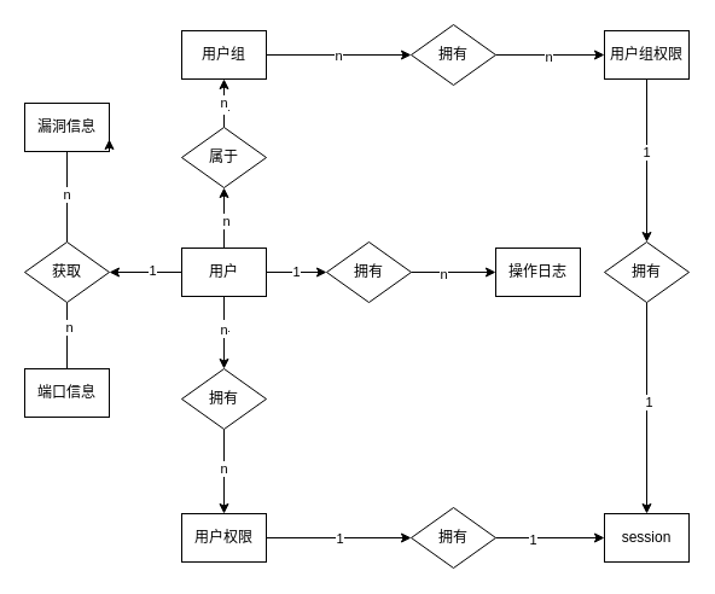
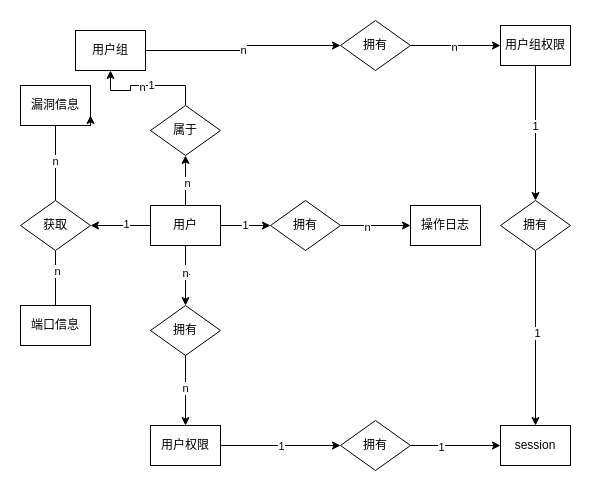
  <mxCell id="0" />
  <mxCell id="1" parent="0" />
  <mxCell id="2" style="edgeStyle=orthogonalEdgeStyle;rounded=0;orthogonalLoop=1;jettySize=auto;html=1;exitX=0.5;exitY=0;exitDx=0;exitDy=0;entryX=0.5;entryY=1;entryDx=0;entryDy=0;" edge="1" parent="1" source="11" target="29"><mxGeometry relative="1" as="geometry" /></mxCell>
  <mxCell id="3" value="n" style="edgeLabel;html=1;align=center;verticalAlign=middle;resizable=0;points=[];" vertex="1" connectable="0" parent="2"><mxGeometry x="-0.069" y="-1" relative="1" as="geometry"><mxPoint as="offset" /></mxGeometry></mxCell>
  <mxCell id="4" style="edgeStyle=orthogonalEdgeStyle;rounded=0;orthogonalLoop=1;jettySize=auto;html=1;exitX=0.5;exitY=1;exitDx=0;exitDy=0;" edge="1" parent="1" source="11" target="35"><mxGeometry relative="1" as="geometry" /></mxCell>
  <mxCell id="5" value="1" style="edgeLabel;html=1;align=center;verticalAlign=middle;resizable=0;points=[];" vertex="1" connectable="0" parent="4"><mxGeometry x="-0.176" y="1" relative="1" as="geometry"><mxPoint as="offset" /></mxGeometry></mxCell>
  <mxCell id="6" value="n" style="edgeLabel;html=1;align=center;verticalAlign=middle;resizable=0;points=[];" vertex="1" connectable="0" parent="4"><mxGeometry x="-0.11" y="-1" relative="1" as="geometry"><mxPoint as="offset" /></mxGeometry></mxCell>
  <mxCell id="7" style="edgeStyle=orthogonalEdgeStyle;rounded=0;orthogonalLoop=1;jettySize=auto;html=1;exitX=1;exitY=0.5;exitDx=0;exitDy=0;" edge="1" parent="1" source="11" target="38"><mxGeometry relative="1" as="geometry" /></mxCell>
  <mxCell id="8" value="1" style="edgeLabel;html=1;align=center;verticalAlign=middle;resizable=0;points=[];" vertex="1" connectable="0" parent="7"><mxGeometry x="-0.038" y="1" relative="1" as="geometry"><mxPoint as="offset" /></mxGeometry></mxCell>
  <mxCell id="9" style="edgeStyle=orthogonalEdgeStyle;rounded=0;orthogonalLoop=1;jettySize=auto;html=1;exitX=0;exitY=0.5;exitDx=0;exitDy=0;entryX=1;entryY=0.5;entryDx=0;entryDy=0;" edge="1" parent="1" source="11" target="49"><mxGeometry relative="1" as="geometry" /></mxCell>
  <mxCell id="10" value="1" style="edgeLabel;html=1;align=center;verticalAlign=middle;resizable=0;points=[];" vertex="1" connectable="0" parent="9"><mxGeometry x="-0.162" y="-2" relative="1" as="geometry"><mxPoint as="offset" /></mxGeometry></mxCell>
  <mxCell id="11" value="用户" style="rounded=0;whiteSpace=wrap;html=1;" vertex="1" parent="1"><mxGeometry x="150" y="205" width="70" height="40" as="geometry" /></mxCell>
  <mxCell id="12" style="edgeStyle=orthogonalEdgeStyle;rounded=0;orthogonalLoop=1;jettySize=auto;html=1;exitX=1;exitY=0.5;exitDx=0;exitDy=0;entryX=0;entryY=0.5;entryDx=0;entryDy=0;" edge="1" parent="1" source="14" target="32"><mxGeometry relative="1" as="geometry" /></mxCell>
  <mxCell id="13" value="n" style="edgeLabel;html=1;align=center;verticalAlign=middle;resizable=0;points=[];" vertex="1" connectable="0" parent="12"><mxGeometry x="-0.019" relative="1" as="geometry"><mxPoint as="offset" /></mxGeometry></mxCell>
- <mxCell id="14" value="用户组" style="rounded=0;whiteSpace=wrap;html=1;" vertex="1" parent="1"><mxGeometry x="150" y="25" width="70" height="40" as="geometry" /></mxCell>
+ <mxCell id="14" value="用户组" style="rounded=0;whiteSpace=wrap;html=1;" vertex="1" parent="1"><mxGeometry x="75" y="30" width="70" height="40" as="geometry" /></mxCell>
  <mxCell id="15" value="漏洞信息" style="rounded=0;whiteSpace=wrap;html=1;" vertex="1" parent="1"><mxGeometry x="20" y="85" width="70" height="40" as="geometry" /></mxCell>
  <mxCell id="16" style="edgeStyle=orthogonalEdgeStyle;rounded=0;orthogonalLoop=1;jettySize=auto;html=1;exitX=0.5;exitY=1;exitDx=0;exitDy=0;entryX=0.5;entryY=0;entryDx=0;entryDy=0;" edge="1" parent="1" source="18" target="44"><mxGeometry relative="1" as="geometry"><mxPoint x="535" y="265" as="targetPoint" /></mxGeometry></mxCell>
  <mxCell id="17" value="1" style="edgeLabel;html=1;align=center;verticalAlign=middle;resizable=0;points=[];" vertex="1" connectable="0" parent="16"><mxGeometry x="-0.116" y="-1" relative="1" as="geometry"><mxPoint as="offset" /></mxGeometry></mxCell>
  <mxCell id="18" value="用户组权限" style="rounded=0;whiteSpace=wrap;html=1;" vertex="1" parent="1"><mxGeometry x="500" y="25" width="70" height="40" as="geometry" /></mxCell>
  <mxCell id="19" style="edgeStyle=orthogonalEdgeStyle;rounded=0;orthogonalLoop=1;jettySize=auto;html=1;exitX=1;exitY=0.5;exitDx=0;exitDy=0;entryX=0;entryY=0.5;entryDx=0;entryDy=0;" edge="1" parent="1" source="21" target="41"><mxGeometry relative="1" as="geometry" /></mxCell>
  <mxCell id="20" value="1" style="edgeLabel;html=1;align=center;verticalAlign=middle;resizable=0;points=[];" vertex="1" connectable="0" parent="19"><mxGeometry x="-0.005" relative="1" as="geometry"><mxPoint as="offset" /></mxGeometry></mxCell>
  <mxCell id="21" value="用户权限" style="rounded=0;whiteSpace=wrap;html=1;" vertex="1" parent="1"><mxGeometry x="150" y="425" width="70" height="40" as="geometry" /></mxCell>
  <mxCell id="22" value="端口信息" style="rounded=0;whiteSpace=wrap;html=1;" vertex="1" parent="1"><mxGeometry x="20" y="305" width="70" height="40" as="geometry" /></mxCell>
  <mxCell id="23" value="session" style="rounded=0;whiteSpace=wrap;html=1;" vertex="1" parent="1"><mxGeometry x="500" y="425" width="70" height="40" as="geometry" /></mxCell>
  <mxCell id="24" value="操作日志" style="rounded=0;whiteSpace=wrap;html=1;" vertex="1" parent="1"><mxGeometry x="410" y="205" width="70" height="40" as="geometry" /></mxCell>
  <mxCell id="25" style="edgeStyle=orthogonalEdgeStyle;rounded=0;orthogonalLoop=1;jettySize=auto;html=1;exitX=0.75;exitY=1;exitDx=0;exitDy=0;entryX=1;entryY=0.75;entryDx=0;entryDy=0;" edge="1" parent="1" source="15" target="15"><mxGeometry relative="1" as="geometry" /></mxCell>
  <mxCell id="26" style="edgeStyle=orthogonalEdgeStyle;rounded=0;orthogonalLoop=1;jettySize=auto;html=1;exitX=0.5;exitY=0;exitDx=0;exitDy=0;entryX=0.5;entryY=1;entryDx=0;entryDy=0;" edge="1" parent="1" source="29" target="14"><mxGeometry relative="1" as="geometry" /></mxCell>
  <mxCell id="27" value="1" style="edgeLabel;html=1;align=center;verticalAlign=middle;resizable=0;points=[];" vertex="1" connectable="0" parent="26"><mxGeometry x="-0.086" y="-1" relative="1" as="geometry"><mxPoint as="offset" /></mxGeometry></mxCell>
  <mxCell id="28" value="n" style="edgeLabel;html=1;align=center;verticalAlign=middle;resizable=0;points=[];" vertex="1" connectable="0" parent="26"><mxGeometry x="0.064" y="1" relative="1" as="geometry"><mxPoint as="offset" /></mxGeometry></mxCell>
  <mxCell id="29" value="属于" style="rhombus;whiteSpace=wrap;html=1;" vertex="1" parent="1"><mxGeometry x="150" y="105" width="70" height="50" as="geometry" /></mxCell>
  <mxCell id="30" style="edgeStyle=orthogonalEdgeStyle;rounded=0;orthogonalLoop=1;jettySize=auto;html=1;exitX=1;exitY=0.5;exitDx=0;exitDy=0;entryX=0;entryY=0.5;entryDx=0;entryDy=0;" edge="1" parent="1" source="32" target="18"><mxGeometry relative="1" as="geometry" /></mxCell>
  <mxCell id="31" value="n" style="edgeLabel;html=1;align=center;verticalAlign=middle;resizable=0;points=[];" vertex="1" connectable="0" parent="30"><mxGeometry x="-0.048" y="-1" relative="1" as="geometry"><mxPoint as="offset" /></mxGeometry></mxCell>
  <mxCell id="32" value="拥有" style="rhombus;whiteSpace=wrap;html=1;" vertex="1" parent="1"><mxGeometry x="340" y="20" width="70" height="50" as="geometry" /></mxCell>
  <mxCell id="33" style="edgeStyle=orthogonalEdgeStyle;rounded=0;orthogonalLoop=1;jettySize=auto;html=1;exitX=0.5;exitY=1;exitDx=0;exitDy=0;" edge="1" parent="1" source="35" target="21"><mxGeometry relative="1" as="geometry" /></mxCell>
  <mxCell id="34" value="n" style="edgeLabel;html=1;align=center;verticalAlign=middle;resizable=0;points=[];" vertex="1" connectable="0" parent="33"><mxGeometry x="-0.086" y="-1" relative="1" as="geometry"><mxPoint as="offset" /></mxGeometry></mxCell>
  <mxCell id="35" value="拥有" style="rhombus;whiteSpace=wrap;html=1;" vertex="1" parent="1"><mxGeometry x="150" y="305" width="70" height="50" as="geometry" /></mxCell>
  <mxCell id="36" style="edgeStyle=orthogonalEdgeStyle;rounded=0;orthogonalLoop=1;jettySize=auto;html=1;exitX=1;exitY=0.5;exitDx=0;exitDy=0;entryX=0;entryY=0.5;entryDx=0;entryDy=0;" edge="1" parent="1" source="38" target="24"><mxGeometry relative="1" as="geometry" /></mxCell>
  <mxCell id="37" value="n" style="edgeLabel;html=1;align=center;verticalAlign=middle;resizable=0;points=[];" vertex="1" connectable="0" parent="36"><mxGeometry x="-0.271" y="-1" relative="1" as="geometry"><mxPoint as="offset" /></mxGeometry></mxCell>
  <mxCell id="38" value="拥有" style="rhombus;whiteSpace=wrap;html=1;" vertex="1" parent="1"><mxGeometry x="270" y="200" width="70" height="50" as="geometry" /></mxCell>
  <mxCell id="39" style="edgeStyle=orthogonalEdgeStyle;rounded=0;orthogonalLoop=1;jettySize=auto;html=1;exitX=1;exitY=0.5;exitDx=0;exitDy=0;entryX=0;entryY=0.5;entryDx=0;entryDy=0;" edge="1" parent="1" source="41" target="23"><mxGeometry relative="1" as="geometry" /></mxCell>
  <mxCell id="40" value="1" style="edgeLabel;html=1;align=center;verticalAlign=middle;resizable=0;points=[];" vertex="1" connectable="0" parent="39"><mxGeometry x="-0.338" y="-1" relative="1" as="geometry"><mxPoint as="offset" /></mxGeometry></mxCell>
  <mxCell id="41" value="拥有" style="rhombus;whiteSpace=wrap;html=1;" vertex="1" parent="1"><mxGeometry x="340" y="420" width="70" height="50" as="geometry" /></mxCell>
  <mxCell id="42" style="edgeStyle=orthogonalEdgeStyle;rounded=0;orthogonalLoop=1;jettySize=auto;html=1;exitX=0.5;exitY=1;exitDx=0;exitDy=0;entryX=0.5;entryY=0;entryDx=0;entryDy=0;" edge="1" parent="1" source="44" target="23"><mxGeometry relative="1" as="geometry" /></mxCell>
  <mxCell id="43" value="1" style="edgeLabel;html=1;align=center;verticalAlign=middle;resizable=0;points=[];" vertex="1" connectable="0" parent="42"><mxGeometry x="-0.067" y="1" relative="1" as="geometry"><mxPoint as="offset" /></mxGeometry></mxCell>
  <mxCell id="44" value="拥有" style="rhombus;whiteSpace=wrap;html=1;" vertex="1" parent="1"><mxGeometry x="500" y="200" width="70" height="50" as="geometry" /></mxCell>
  <mxCell id="45" style="edgeStyle=orthogonalEdgeStyle;rounded=0;orthogonalLoop=1;jettySize=auto;html=1;exitX=0.5;exitY=0;exitDx=0;exitDy=0;entryX=0.5;entryY=1;entryDx=0;entryDy=0;endArrow=none;" edge="1" parent="1" source="49" target="15"><mxGeometry relative="1" as="geometry" /></mxCell>
  <mxCell id="46" value="n" style="edgeLabel;html=1;align=center;verticalAlign=middle;resizable=0;points=[];" vertex="1" connectable="0" parent="45"><mxGeometry x="0.067" y="1" relative="1" as="geometry"><mxPoint as="offset" /></mxGeometry></mxCell>
  <mxCell id="47" style="edgeStyle=orthogonalEdgeStyle;rounded=0;orthogonalLoop=1;jettySize=auto;html=1;exitX=0.5;exitY=1;exitDx=0;exitDy=0;entryX=0.5;entryY=0;entryDx=0;entryDy=0;endArrow=none;" edge="1" parent="1" source="49" target="22"><mxGeometry relative="1" as="geometry" /></mxCell>
  <mxCell id="48" value="n" style="edgeLabel;html=1;align=center;verticalAlign=middle;resizable=0;points=[];" vertex="1" connectable="0" parent="47"><mxGeometry x="-0.273" y="1" relative="1" as="geometry"><mxPoint as="offset" /></mxGeometry></mxCell>
  <mxCell id="49" value="获取" style="rhombus;whiteSpace=wrap;html=1;" vertex="1" parent="1"><mxGeometry x="20" y="200" width="70" height="50" as="geometry" /></mxCell>
